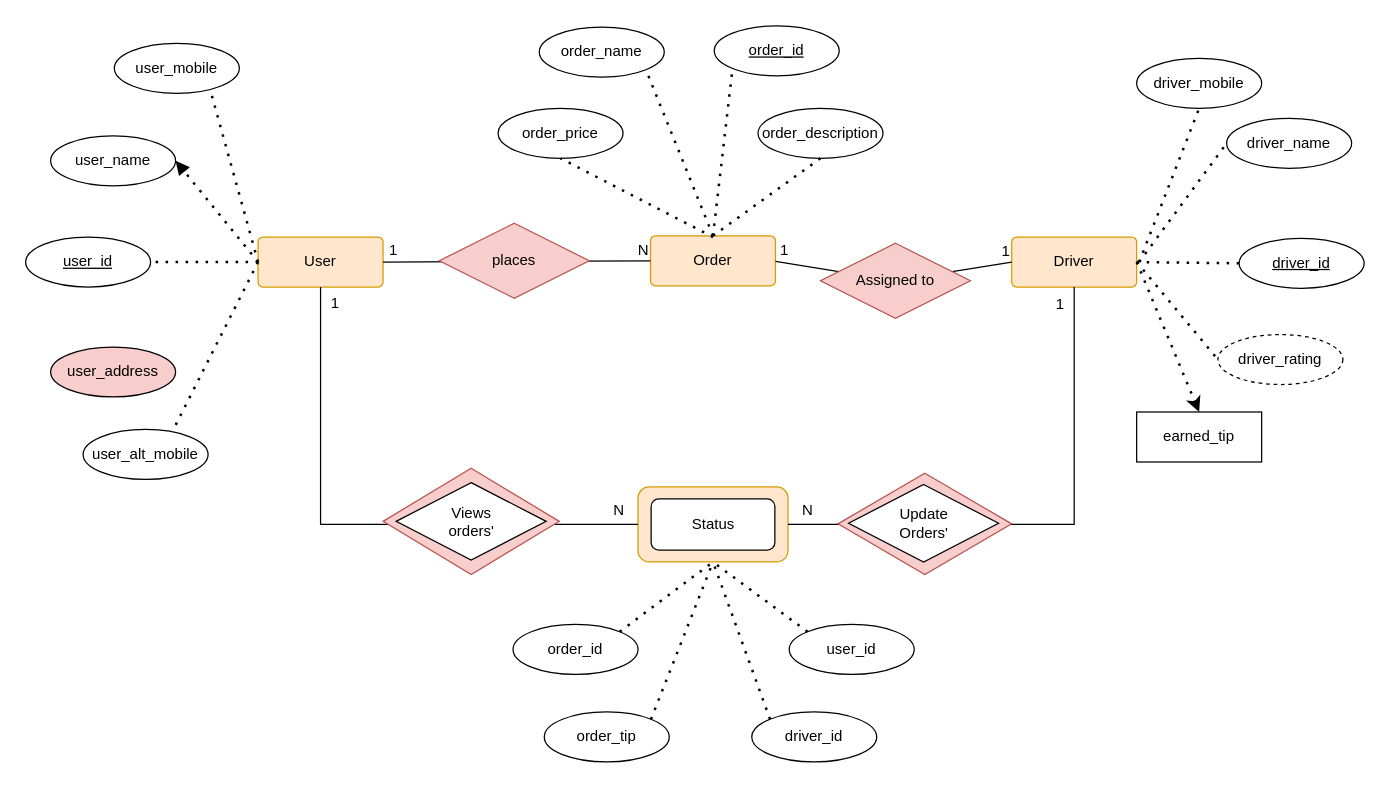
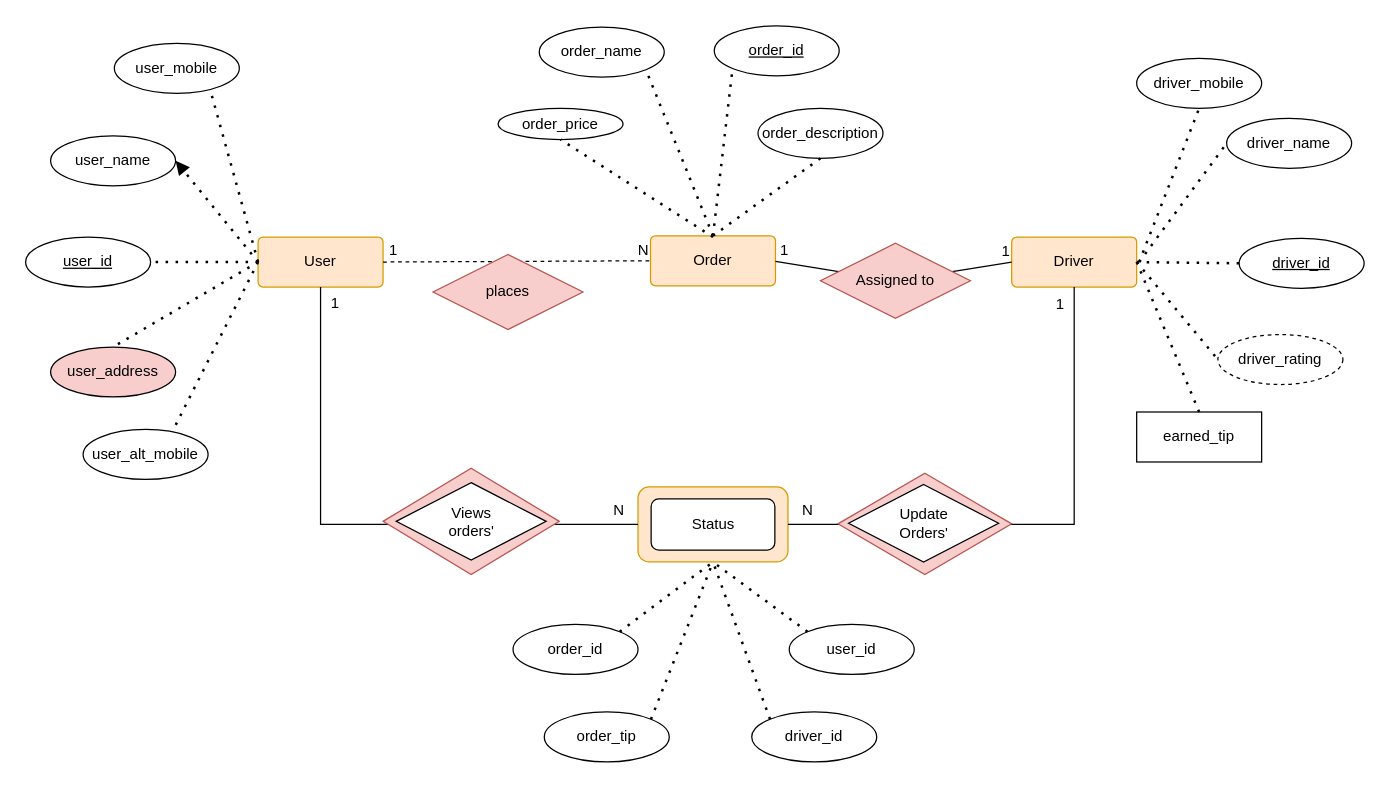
  <mxCell id="0" />
  <mxCell id="1" parent="0" />
  <mxCell id="2" value="User" style="rounded=1;arcSize=10;whiteSpace=wrap;html=1;align=center;fillColor=#ffe6cc;strokeColor=#d79b00;" parent="1" vertex="1"><mxGeometry x="206" y="189" width="100" height="40" as="geometry" /></mxCell>
  <mxCell id="3" value="Order" style="rounded=1;arcSize=10;whiteSpace=wrap;html=1;align=center;fillColor=#ffe6cc;strokeColor=#d79b00;" parent="1" vertex="1"><mxGeometry x="520" y="188" width="100" height="40" as="geometry" /></mxCell>
  <mxCell id="4" value="Driver" style="rounded=1;arcSize=10;whiteSpace=wrap;html=1;align=center;fillColor=#ffe6cc;strokeColor=#d79b00;" parent="1" vertex="1"><mxGeometry x="809" y="189" width="100" height="40" as="geometry" /></mxCell>
- <mxCell id="5" value="" style="endArrow=none;html=1;rounded=0;entryX=0;entryY=0.5;entryDx=0;entryDy=0;exitX=1;exitY=0.5;exitDx=0;exitDy=0;" parent="1" source="2" target="3" edge="1"><mxGeometry relative="1" as="geometry"><mxPoint x="321" y="208" as="sourcePoint" /><mxPoint x="491" y="208.5" as="targetPoint" /></mxGeometry></mxCell>
+ <mxCell id="5" value="" style="endArrow=none;html=1;rounded=0;entryX=0;entryY=0.5;entryDx=0;entryDy=0;exitX=1;exitY=0.5;exitDx=0;exitDy=0;dashed=1;" parent="1" source="2" target="3" edge="1"><mxGeometry relative="1" as="geometry"><mxPoint x="321" y="208" as="sourcePoint" /><mxPoint x="491" y="208.5" as="targetPoint" /></mxGeometry></mxCell>
  <mxCell id="6" value="N" style="resizable=0;html=1;whiteSpace=wrap;align=right;verticalAlign=bottom;" parent="5" connectable="0" vertex="1"><mxGeometry x="1" relative="1" as="geometry" /></mxCell>
  <mxCell id="7" value="1" style="text;html=1;align=center;verticalAlign=middle;resizable=0;points=[];autosize=1;strokeColor=none;fillColor=none;" parent="1" vertex="1"><mxGeometry x="299" y="185" width="30" height="30" as="geometry" /></mxCell>
- <mxCell id="8" value="places" style="shape=rhombus;perimeter=rhombusPerimeter;whiteSpace=wrap;html=1;align=center;fillColor=#f8cecc;strokeColor=#b85450;" parent="1" vertex="1"><mxGeometry x="351" y="178" width="120" height="60" as="geometry" /></mxCell>
+ <mxCell id="8" value="places" style="shape=rhombus;perimeter=rhombusPerimeter;whiteSpace=wrap;html=1;align=center;fillColor=#f8cecc;strokeColor=#b85450;" parent="1" vertex="1"><mxGeometry x="346" y="203" width="120" height="60" as="geometry" /></mxCell>
  <mxCell id="9" value="" style="endArrow=none;html=1;rounded=0;entryX=0;entryY=0.5;entryDx=0;entryDy=0;" parent="1" source="13" target="4" edge="1"><mxGeometry relative="1" as="geometry"><mxPoint x="620" y="208.5" as="sourcePoint" /><mxPoint x="780" y="208.5" as="targetPoint" /></mxGeometry></mxCell>
  <mxCell id="10" value="1" style="resizable=0;html=1;whiteSpace=wrap;align=right;verticalAlign=bottom;" parent="9" connectable="0" vertex="1"><mxGeometry x="1" relative="1" as="geometry" /></mxCell>
  <mxCell id="11" value="1" style="text;html=1;align=center;verticalAlign=middle;resizable=0;points=[];autosize=1;strokeColor=none;fillColor=none;" parent="1" vertex="1"><mxGeometry x="612" y="185" width="30" height="30" as="geometry" /></mxCell>
  <mxCell id="12" value="" style="endArrow=none;html=1;rounded=0;" parent="1" target="13" edge="1"><mxGeometry relative="1" as="geometry"><mxPoint x="620" y="208.5" as="sourcePoint" /><mxPoint x="780" y="208.5" as="targetPoint" /></mxGeometry></mxCell>
  <mxCell id="13" value="Assigned to" style="shape=rhombus;perimeter=rhombusPerimeter;whiteSpace=wrap;html=1;align=center;fillColor=#f8cecc;strokeColor=#b85450;" parent="1" vertex="1"><mxGeometry x="656" y="194" width="120" height="60" as="geometry" /></mxCell>
  <mxCell id="14" value="user_id" style="ellipse;whiteSpace=wrap;html=1;align=center;fontStyle=4;" parent="1" vertex="1"><mxGeometry x="20" y="189" width="100" height="40" as="geometry" /></mxCell>
  <mxCell id="15" value="order_id" style="ellipse;whiteSpace=wrap;html=1;align=center;fontStyle=4;" parent="1" vertex="1"><mxGeometry x="571" y="20" width="100" height="40" as="geometry" /></mxCell>
  <mxCell id="16" value="driver_id" style="ellipse;whiteSpace=wrap;html=1;align=center;fontStyle=4;" parent="1" vertex="1"><mxGeometry x="991" y="190" width="100" height="40" as="geometry" /></mxCell>
  <mxCell id="17" value="driver_name" style="ellipse;whiteSpace=wrap;html=1;align=center;" parent="1" vertex="1"><mxGeometry x="981" y="94" width="100" height="40" as="geometry" /></mxCell>
  <mxCell id="18" value="driver_rating" style="ellipse;whiteSpace=wrap;html=1;align=center;dashed=1;" parent="1" vertex="1"><mxGeometry x="974" y="267" width="100" height="40" as="geometry" /></mxCell>
  <mxCell id="19" value="earned_tip" style="whiteSpace=wrap;html=1;align=center;rounded=0;" parent="1" vertex="1"><mxGeometry x="909" y="329" width="100" height="40" as="geometry" /></mxCell>
  <mxCell id="20" value="driver_mobile" style="ellipse;whiteSpace=wrap;html=1;align=center;" parent="1" vertex="1"><mxGeometry x="909" y="46" width="100" height="40" as="geometry" /></mxCell>
  <mxCell id="21" value="" style="endArrow=none;dashed=1;html=1;dashPattern=1 3;strokeWidth=2;rounded=0;entryX=0;entryY=0.5;entryDx=0;entryDy=0;exitX=1;exitY=0.5;exitDx=0;exitDy=0;" parent="1" source="4" target="16" edge="1"><mxGeometry width="50" height="50" relative="1" as="geometry"><mxPoint x="551" y="239" as="sourcePoint" /><mxPoint x="601" y="189" as="targetPoint" /></mxGeometry></mxCell>
  <mxCell id="22" value="" style="endArrow=none;dashed=1;html=1;dashPattern=1 3;strokeWidth=2;rounded=0;entryX=0;entryY=0.5;entryDx=0;entryDy=0;" parent="1" target="17" edge="1"><mxGeometry width="50" height="50" relative="1" as="geometry"><mxPoint x="911" y="209" as="sourcePoint" /><mxPoint x="1033" y="200" as="targetPoint" /></mxGeometry></mxCell>
  <mxCell id="23" value="" style="endArrow=none;dashed=1;html=1;dashPattern=1 3;strokeWidth=2;rounded=0;entryX=0.5;entryY=1;entryDx=0;entryDy=0;" parent="1" target="20" edge="1"><mxGeometry width="50" height="50" relative="1" as="geometry"><mxPoint x="911" y="209" as="sourcePoint" /><mxPoint x="1001" y="159" as="targetPoint" /></mxGeometry></mxCell>
  <mxCell id="24" value="" style="endArrow=none;dashed=1;html=1;dashPattern=1 3;strokeWidth=2;rounded=0;entryX=0;entryY=0.5;entryDx=0;entryDy=0;exitX=1;exitY=0.5;exitDx=0;exitDy=0;" parent="1" source="4" target="18" edge="1"><mxGeometry width="50" height="50" relative="1" as="geometry"><mxPoint x="931" y="252" as="sourcePoint" /><mxPoint x="971" y="279" as="targetPoint" /></mxGeometry></mxCell>
- <mxCell id="25" value="" style="endArrow=classic;dashed=1;html=1;dashPattern=1 3;strokeWidth=2;rounded=0;entryX=0.5;entryY=0;entryDx=0;entryDy=0;exitX=1;exitY=0.5;exitDx=0;exitDy=0;" parent="1" source="4" target="19" edge="1"><mxGeometry width="50" height="50" relative="1" as="geometry"><mxPoint x="941" y="249" as="sourcePoint" /><mxPoint x="1006" y="327" as="targetPoint" /></mxGeometry></mxCell>
+ <mxCell id="25" value="" style="endArrow=none;dashed=1;html=1;dashPattern=1 3;strokeWidth=2;rounded=0;entryX=0.5;entryY=0;entryDx=0;entryDy=0;exitX=1;exitY=0.5;exitDx=0;exitDy=0;" parent="1" source="4" target="19" edge="1"><mxGeometry width="50" height="50" relative="1" as="geometry"><mxPoint x="941" y="249" as="sourcePoint" /><mxPoint x="1006" y="327" as="targetPoint" /></mxGeometry></mxCell>
  <mxCell id="26" value="" style="endArrow=none;dashed=1;html=1;dashPattern=1 3;strokeWidth=2;rounded=0;entryX=1;entryY=0.5;entryDx=0;entryDy=0;exitX=0;exitY=0.5;exitDx=0;exitDy=0;" parent="1" source="2" target="14" edge="1"><mxGeometry width="50" height="50" relative="1" as="geometry"><mxPoint x="461" y="239" as="sourcePoint" /><mxPoint x="511" y="189" as="targetPoint" /></mxGeometry></mxCell>
  <mxCell id="27" value="user_name" style="ellipse;whiteSpace=wrap;html=1;align=center;" parent="1" vertex="1"><mxGeometry x="40" y="108" width="100" height="40" as="geometry" /></mxCell>
  <mxCell id="28" value="user_address" style="ellipse;whiteSpace=wrap;html=1;align=center;fillColor=#f8cecc;" parent="1" vertex="1"><mxGeometry x="40" y="277" width="100" height="40" as="geometry" /></mxCell>
  <mxCell id="29" value="user_alt_mobile" style="ellipse;whiteSpace=wrap;html=1;align=center;" parent="1" vertex="1"><mxGeometry x="66" y="343" width="100" height="40" as="geometry" /></mxCell>
  <mxCell id="30" value="user_mobile" style="ellipse;whiteSpace=wrap;html=1;align=center;" parent="1" vertex="1"><mxGeometry x="91" y="34" width="100" height="40" as="geometry" /></mxCell>
  <mxCell id="31" value="" style="endArrow=block;dashed=1;html=1;dashPattern=1 3;strokeWidth=2;rounded=0;entryX=1;entryY=0.5;entryDx=0;entryDy=0;exitX=0;exitY=0.5;exitDx=0;exitDy=0;" parent="1" source="2" target="27" edge="1"><mxGeometry width="50" height="50" relative="1" as="geometry"><mxPoint x="247" y="199" as="sourcePoint" /><mxPoint x="161" y="199" as="targetPoint" /></mxGeometry></mxCell>
  <mxCell id="32" value="" style="endArrow=none;dashed=1;html=1;dashPattern=1 3;strokeWidth=2;rounded=0;entryX=0.77;entryY=0.954;entryDx=0;entryDy=0;exitX=0;exitY=0.5;exitDx=0;exitDy=0;entryPerimeter=0;" parent="1" source="2" target="30" edge="1"><mxGeometry width="50" height="50" relative="1" as="geometry"><mxPoint x="227" y="220" as="sourcePoint" /><mxPoint x="161" y="139" as="targetPoint" /></mxGeometry></mxCell>
+ <mxCell id="33" value="" style="endArrow=none;dashed=1;html=1;dashPattern=1 3;strokeWidth=2;rounded=0;entryX=0.5;entryY=0;entryDx=0;entryDy=0;exitX=0;exitY=0.5;exitDx=0;exitDy=0;" parent="1" source="2" target="28" edge="1"><mxGeometry width="50" height="50" relative="1" as="geometry"><mxPoint x="229" y="256" as="sourcePoint" /><mxPoint x="181" y="129" as="targetPoint" /></mxGeometry></mxCell>
  <mxCell id="34" value="" style="endArrow=none;dashed=1;html=1;dashPattern=1 3;strokeWidth=2;rounded=0;exitX=0;exitY=0.5;exitDx=0;exitDy=0;entryX=0.722;entryY=0.002;entryDx=0;entryDy=0;entryPerimeter=0;" parent="1" source="2" target="29" edge="1"><mxGeometry width="50" height="50" relative="1" as="geometry"><mxPoint x="237" y="249" as="sourcePoint" /><mxPoint y="317" as="targetPoint" x="121" /></mxGeometry></mxCell>
  <mxCell id="35" value="order_description" style="ellipse;whiteSpace=wrap;html=1;align=center;" parent="1" vertex="1"><mxGeometry x="606" y="86" width="100" height="40" as="geometry" /></mxCell>
- <mxCell id="36" value="order_price" style="ellipse;whiteSpace=wrap;html=1;align=center;" parent="1" vertex="1"><mxGeometry x="398" y="86" width="100" height="40" as="geometry" /></mxCell>
+ <mxCell id="36" value="order_price" style="ellipse;whiteSpace=wrap;html=1;align=center;" parent="1" vertex="1"><mxGeometry x="398" y="86" width="100" height="25" as="geometry" /></mxCell>
  <mxCell id="37" value="order_name" style="ellipse;whiteSpace=wrap;html=1;align=center;" parent="1" vertex="1"><mxGeometry x="431" y="21" width="100" height="40" as="geometry" /></mxCell>
  <mxCell id="38" value="" style="endArrow=none;dashed=1;html=1;dashPattern=1 3;strokeWidth=2;rounded=0;entryX=0;entryY=1;entryDx=0;entryDy=0;exitX=0.5;exitY=0;exitDx=0;exitDy=0;" parent="1" source="3" target="15" edge="1"><mxGeometry width="50" height="50" relative="1" as="geometry"><mxPoint x="491" y="239" as="sourcePoint" /><mxPoint x="541" y="189" as="targetPoint" /></mxGeometry></mxCell>
  <mxCell id="39" value="" style="endArrow=none;dashed=1;html=1;dashPattern=1 3;strokeWidth=2;rounded=0;entryX=1;entryY=1;entryDx=0;entryDy=0;exitX=0.5;exitY=0;exitDx=0;exitDy=0;" parent="1" source="3" target="37" edge="1"><mxGeometry width="50" height="50" relative="1" as="geometry"><mxPoint x="561" y="313" as="sourcePoint" /><mxPoint x="577" y="179" as="targetPoint" /></mxGeometry></mxCell>
  <mxCell id="40" value="" style="endArrow=none;dashed=1;html=1;dashPattern=1 3;strokeWidth=2;rounded=0;entryX=0.5;entryY=1;entryDx=0;entryDy=0;" parent="1" target="36" edge="1"><mxGeometry width="50" height="50" relative="1" as="geometry"><mxPoint x="570" y="189" as="sourcePoint" /><mxPoint x="541" y="129" as="targetPoint" /></mxGeometry></mxCell>
  <mxCell id="41" value="" style="endArrow=none;dashed=1;html=1;dashPattern=1 3;strokeWidth=2;rounded=0;entryX=0.5;entryY=1;entryDx=0;entryDy=0;exitX=0.5;exitY=0;exitDx=0;exitDy=0;" parent="1" source="3" target="35" edge="1"><mxGeometry width="50" height="50" relative="1" as="geometry"><mxPoint x="683" y="242" as="sourcePoint" /><mxPoint x="561" y="179" as="targetPoint" /></mxGeometry></mxCell>
  <mxCell id="42" value="" style="rounded=1;whiteSpace=wrap;html=1;fillColor=#ffe6cc;strokeColor=#d79b00;" parent="1" vertex="1"><mxGeometry x="510" y="389" width="120" height="60" as="geometry" /></mxCell>
  <mxCell id="43" value="Status" style="rounded=1;whiteSpace=wrap;html=1;" parent="1" vertex="1"><mxGeometry x="520.5" y="398.5" width="99" height="41" as="geometry" /></mxCell>
  <mxCell id="44" value="order_id" style="ellipse;whiteSpace=wrap;html=1;align=center;" parent="1" vertex="1"><mxGeometry x="410" y="499" width="100" height="40" as="geometry" /></mxCell>
  <mxCell id="45" value="user_id" style="ellipse;whiteSpace=wrap;html=1;align=center;" parent="1" vertex="1"><mxGeometry x="631" y="499" width="100" height="40" as="geometry" /></mxCell>
  <mxCell id="46" value="driver_id" style="ellipse;whiteSpace=wrap;html=1;align=center;" parent="1" vertex="1"><mxGeometry x="601" y="569" width="100" height="40" as="geometry" /></mxCell>
  <mxCell id="47" value="order_tip" style="ellipse;whiteSpace=wrap;html=1;align=center;" parent="1" vertex="1"><mxGeometry x="435" y="569" width="100" height="40" as="geometry" /></mxCell>
  <mxCell id="48" value="" style="endArrow=none;dashed=1;html=1;dashPattern=1 3;strokeWidth=2;rounded=0;entryX=0.5;entryY=1;entryDx=0;entryDy=0;exitX=1;exitY=0;exitDx=0;exitDy=0;" parent="1" source="47" target="42" edge="1"><mxGeometry width="50" height="50" relative="1" as="geometry"><mxPoint x="611" y="221" as="sourcePoint" /><mxPoint x="712" y="159" as="targetPoint" /></mxGeometry></mxCell>
  <mxCell id="49" value="" style="endArrow=none;dashed=1;html=1;dashPattern=1 3;strokeWidth=2;rounded=0;exitX=1;exitY=0;exitDx=0;exitDy=0;entryX=0.5;entryY=1;entryDx=0;entryDy=0;" parent="1" source="44" target="42" edge="1"><mxGeometry width="50" height="50" relative="1" as="geometry"><mxPoint x="571" y="685" as="sourcePoint" /><mxPoint x="571" y="459" as="targetPoint" /></mxGeometry></mxCell>
  <mxCell id="50" value="" style="endArrow=none;dashed=1;html=1;dashPattern=1 3;strokeWidth=2;rounded=0;exitX=0;exitY=0;exitDx=0;exitDy=0;entryX=0.5;entryY=1;entryDx=0;entryDy=0;" parent="1" source="45" target="42" edge="1"><mxGeometry width="50" height="50" relative="1" as="geometry"><mxPoint x="531" y="525" as="sourcePoint" /><mxPoint x="606" y="469" as="targetPoint" /></mxGeometry></mxCell>
  <mxCell id="51" value="" style="endArrow=none;dashed=1;html=1;dashPattern=1 3;strokeWidth=2;rounded=0;exitX=0;exitY=0;exitDx=0;exitDy=0;entryX=0.5;entryY=1;entryDx=0;entryDy=0;" parent="1" source="46" target="42" edge="1"><mxGeometry width="50" height="50" relative="1" as="geometry"><mxPoint x="677" y="525" as="sourcePoint" /><mxPoint x="601" y="469" as="targetPoint" /></mxGeometry></mxCell>
  <mxCell id="52" value="" style="endArrow=none;html=1;rounded=0;entryX=0.5;entryY=1;entryDx=0;entryDy=0;exitX=1;exitY=0.5;exitDx=0;exitDy=0;" parent="1" source="42" target="4" edge="1"><mxGeometry width="50" height="50" relative="1" as="geometry"><mxPoint x="471" y="429" as="sourcePoint" /><mxPoint x="521" y="379" as="targetPoint" /><Array as="points"><mxPoint x="859" y="419" /></Array></mxGeometry></mxCell>
  <mxCell id="53" value="" style="rhombus;whiteSpace=wrap;html=1;fillColor=#f8cecc;strokeColor=#b85450;" parent="1" vertex="1"><mxGeometry x="670" y="378" width="139" height="81" as="geometry" /></mxCell>
  <mxCell id="54" value="" style="endArrow=none;html=1;rounded=0;entryX=0.5;entryY=1;entryDx=0;entryDy=0;exitX=0;exitY=0.5;exitDx=0;exitDy=0;" parent="1" source="42" target="2" edge="1"><mxGeometry width="50" height="50" relative="1" as="geometry"><mxPoint x="471" y="429" as="sourcePoint" /><mxPoint x="521" y="379" as="targetPoint" /><Array as="points"><mxPoint x="256" y="419" /></Array></mxGeometry></mxCell>
  <mxCell id="55" value="" style="rhombus;whiteSpace=wrap;html=1;fillColor=#f8cecc;strokeColor=#b85450;" parent="1" vertex="1"><mxGeometry x="306" y="374" width="141" height="85" as="geometry" /></mxCell>
  <mxCell id="56" value="Views&lt;div&gt;orders'&lt;/div&gt;" style="rhombus;whiteSpace=wrap;html=1;" parent="1" vertex="1"><mxGeometry x="316.5" y="385.5" width="120" height="62" as="geometry" /></mxCell>
  <mxCell id="57" value="Update&lt;div&gt;Orders'&lt;/div&gt;" style="rhombus;whiteSpace=wrap;html=1;" parent="1" vertex="1"><mxGeometry x="678.5" y="387" width="120" height="62" as="geometry" /></mxCell>
  <mxCell id="58" value="N" style="text;html=1;align=center;verticalAlign=middle;whiteSpace=wrap;rounded=0;" parent="1" vertex="1"><mxGeometry x="465" y="393" width="60" height="30" as="geometry" /></mxCell>
  <mxCell id="59" value="N" style="text;html=1;align=center;verticalAlign=middle;whiteSpace=wrap;rounded=0;" parent="1" vertex="1"><mxGeometry x="615.5" y="393" width="60" height="30" as="geometry" /></mxCell>
  <mxCell id="60" value="1" style="text;html=1;align=center;verticalAlign=middle;whiteSpace=wrap;rounded=0;" parent="1" vertex="1"><mxGeometry x="238" y="227" width="60" height="30" as="geometry" /></mxCell>
  <mxCell id="61" value="1" style="text;html=1;align=center;verticalAlign=middle;whiteSpace=wrap;rounded=0;" parent="1" vertex="1"><mxGeometry x="818" y="228" width="60" height="30" as="geometry" /></mxCell>
